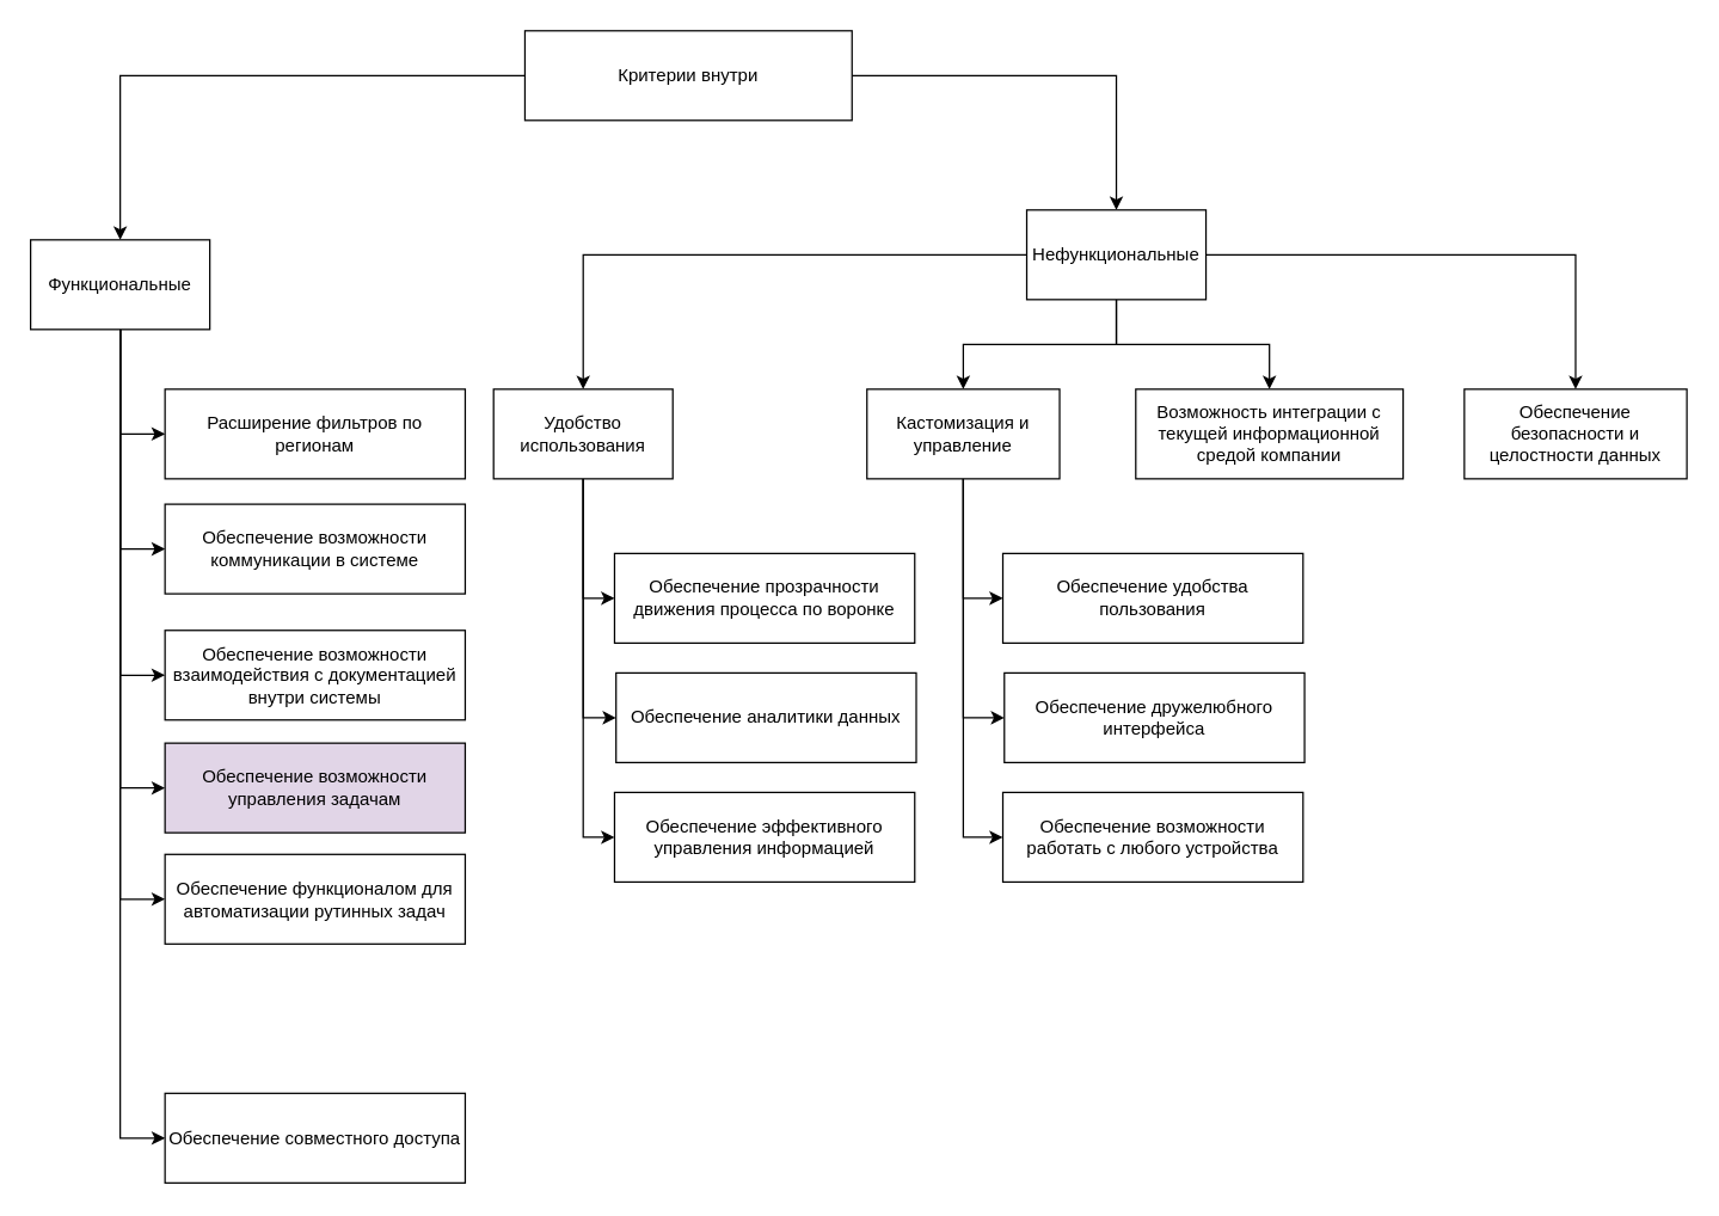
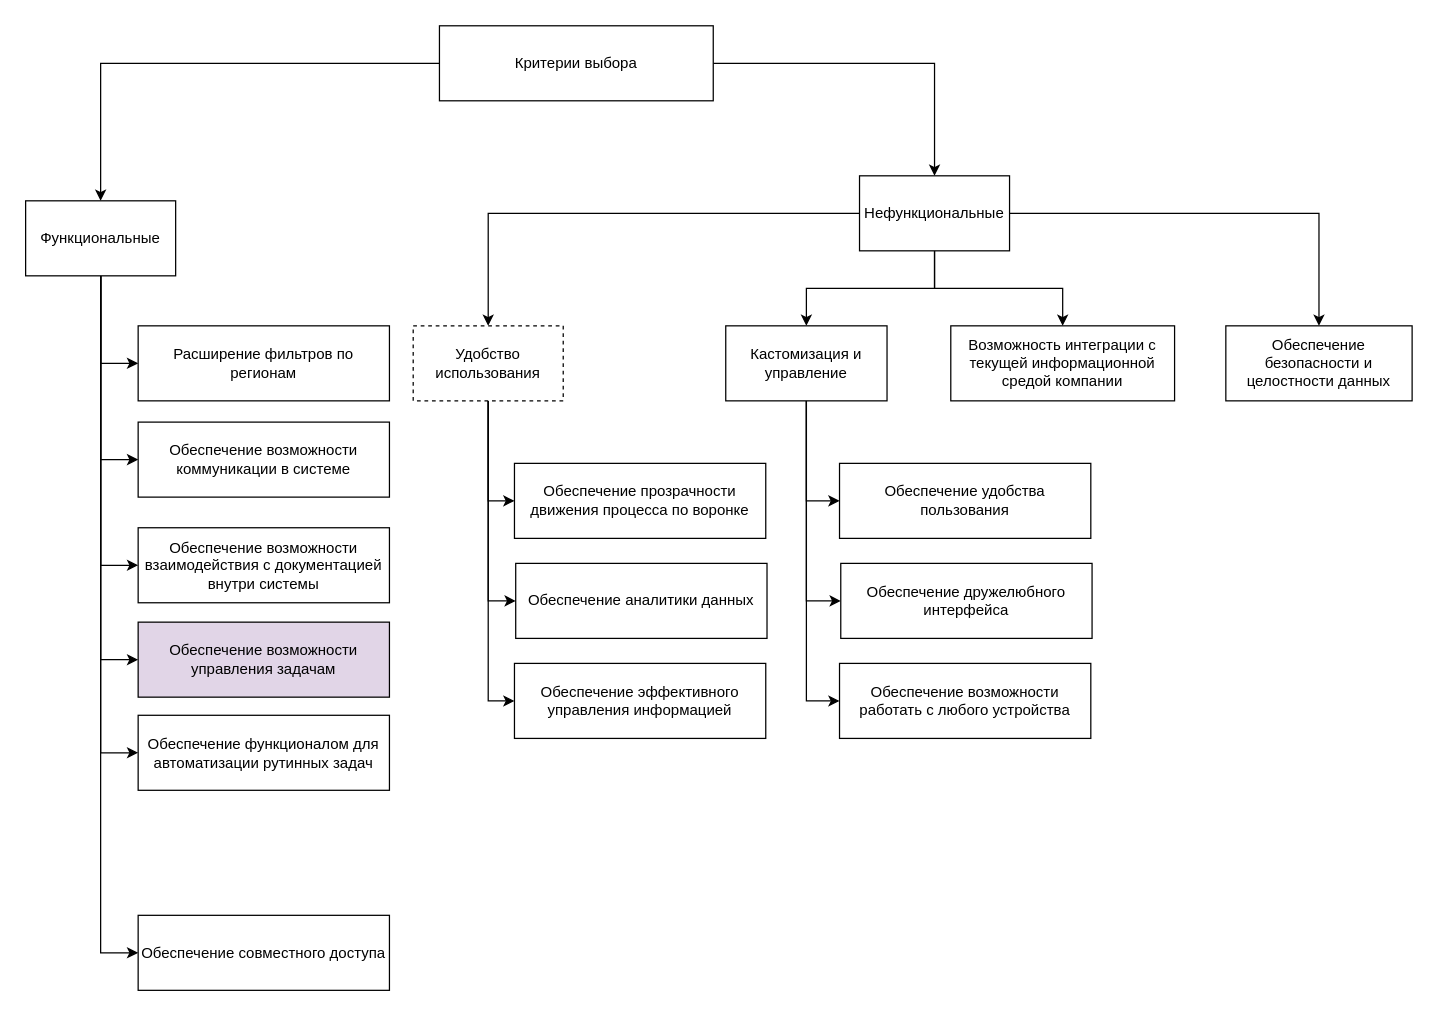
  <mxCell id="0" />
  <mxCell id="1" parent="0" />
  <mxCell id="2" style="edgeStyle=orthogonalEdgeStyle;rounded=0;orthogonalLoop=1;jettySize=auto;html=1;" edge="1" parent="1" source="4" target="11"><mxGeometry relative="1" as="geometry" /></mxCell>
  <mxCell id="3" style="edgeStyle=orthogonalEdgeStyle;rounded=0;orthogonalLoop=1;jettySize=auto;html=1;" edge="1" parent="1" source="4" target="16"><mxGeometry relative="1" as="geometry" /></mxCell>
- <mxCell id="4" value="Критерии внутри" style="rounded=0;whiteSpace=wrap;html=1;" parent="1" vertex="1"><mxGeometry x="351" y="20" width="219" height="60" as="geometry" /></mxCell>
+ <mxCell id="4" value="Критерии выбора" style="rounded=0;whiteSpace=wrap;html=1;" parent="1" vertex="1"><mxGeometry x="351" y="20" width="219" height="60" as="geometry" /></mxCell>
  <mxCell id="5" style="edgeStyle=orthogonalEdgeStyle;rounded=0;orthogonalLoop=1;jettySize=auto;html=1;entryX=0;entryY=0.5;entryDx=0;entryDy=0;" edge="1" parent="1" source="11" target="33"><mxGeometry relative="1" as="geometry" /></mxCell>
  <mxCell id="6" style="edgeStyle=orthogonalEdgeStyle;rounded=0;orthogonalLoop=1;jettySize=auto;html=1;entryX=0;entryY=0.5;entryDx=0;entryDy=0;" edge="1" parent="1" source="11" target="34"><mxGeometry relative="1" as="geometry" /></mxCell>
  <mxCell id="7" style="edgeStyle=orthogonalEdgeStyle;rounded=0;orthogonalLoop=1;jettySize=auto;html=1;entryX=0;entryY=0.5;entryDx=0;entryDy=0;" edge="1" parent="1" source="11" target="35"><mxGeometry relative="1" as="geometry" /></mxCell>
  <mxCell id="8" style="edgeStyle=orthogonalEdgeStyle;rounded=0;orthogonalLoop=1;jettySize=auto;html=1;entryX=0;entryY=0.5;entryDx=0;entryDy=0;" edge="1" parent="1" source="11" target="36"><mxGeometry relative="1" as="geometry" /></mxCell>
  <mxCell id="9" style="edgeStyle=orthogonalEdgeStyle;rounded=0;orthogonalLoop=1;jettySize=auto;html=1;entryX=0;entryY=0.5;entryDx=0;entryDy=0;" edge="1" parent="1" source="11" target="37"><mxGeometry relative="1" as="geometry" /></mxCell>
  <mxCell id="10" style="edgeStyle=orthogonalEdgeStyle;rounded=0;orthogonalLoop=1;jettySize=auto;html=1;entryX=0;entryY=0.5;entryDx=0;entryDy=0;" edge="1" parent="1" source="11" target="38"><mxGeometry relative="1" as="geometry" /></mxCell>
  <mxCell id="11" value="Функциональные" style="rounded=0;whiteSpace=wrap;html=1;" parent="1" vertex="1"><mxGeometry x="20" y="160" width="120" height="60" as="geometry" /></mxCell>
  <mxCell id="12" style="edgeStyle=orthogonalEdgeStyle;rounded=0;orthogonalLoop=1;jettySize=auto;html=1;" edge="1" parent="1" source="16" target="25"><mxGeometry relative="1" as="geometry" /></mxCell>
  <mxCell id="13" style="edgeStyle=orthogonalEdgeStyle;rounded=0;orthogonalLoop=1;jettySize=auto;html=1;" edge="1" parent="1" source="16" target="29"><mxGeometry relative="1" as="geometry" /></mxCell>
  <mxCell id="14" style="edgeStyle=orthogonalEdgeStyle;rounded=0;orthogonalLoop=1;jettySize=auto;html=1;" edge="1" parent="1" source="16" target="20"><mxGeometry relative="1" as="geometry" /></mxCell>
  <mxCell id="15" style="edgeStyle=orthogonalEdgeStyle;rounded=0;orthogonalLoop=1;jettySize=auto;html=1;" edge="1" parent="1" source="16" target="21"><mxGeometry relative="1" as="geometry" /></mxCell>
  <mxCell id="16" value="Нефункциональные" style="rounded=0;whiteSpace=wrap;html=1;" parent="1" vertex="1"><mxGeometry x="687" y="140" width="120" height="60" as="geometry" /></mxCell>
  <mxCell id="17" value="Обеспечение прозрачности движения процесса по воронке" style="rounded=0;whiteSpace=wrap;html=1;" parent="1" vertex="1"><mxGeometry x="411" y="370" width="201" height="60" as="geometry" /></mxCell>
  <mxCell id="18" value="Обеспечение аналитики данных" style="rounded=0;whiteSpace=wrap;html=1;" parent="1" vertex="1"><mxGeometry x="412" y="450" width="201" height="60" as="geometry" /></mxCell>
  <mxCell id="19" value="Обеспечение эффективного управления информацией" style="rounded=0;whiteSpace=wrap;html=1;" parent="1" vertex="1"><mxGeometry x="411" y="530" width="201" height="60" as="geometry" /></mxCell>
  <mxCell id="20" value="Возможность интеграции с текущей информационной средой компании" style="rounded=0;whiteSpace=wrap;html=1;" parent="1" vertex="1"><mxGeometry x="760" y="260" width="179" height="60" as="geometry" /></mxCell>
  <mxCell id="21" value="Обеспечение безопасности и целостности данных" style="rounded=0;whiteSpace=wrap;html=1;" parent="1" vertex="1"><mxGeometry x="980" y="260" width="149" height="60" as="geometry" /></mxCell>
  <mxCell id="22" style="edgeStyle=orthogonalEdgeStyle;rounded=0;orthogonalLoop=1;jettySize=auto;html=1;entryX=0;entryY=0.5;entryDx=0;entryDy=0;" edge="1" parent="1" source="25" target="17"><mxGeometry relative="1" as="geometry" /></mxCell>
  <mxCell id="23" style="edgeStyle=orthogonalEdgeStyle;rounded=0;orthogonalLoop=1;jettySize=auto;html=1;entryX=0;entryY=0.5;entryDx=0;entryDy=0;" edge="1" parent="1" source="25" target="18"><mxGeometry relative="1" as="geometry" /></mxCell>
  <mxCell id="24" style="edgeStyle=orthogonalEdgeStyle;rounded=0;orthogonalLoop=1;jettySize=auto;html=1;entryX=0;entryY=0.5;entryDx=0;entryDy=0;" edge="1" parent="1" source="25" target="19"><mxGeometry relative="1" as="geometry" /></mxCell>
- <mxCell id="25" value="Удобство использования" style="rounded=0;whiteSpace=wrap;html=1;" parent="1" vertex="1"><mxGeometry x="330" y="260" width="120" height="60" as="geometry" /></mxCell>
+ <mxCell id="25" value="Удобство использования" style="rounded=0;whiteSpace=wrap;html=1;dashed=1;" parent="1" vertex="1"><mxGeometry x="330" y="260" width="120" height="60" as="geometry" /></mxCell>
  <mxCell id="26" style="edgeStyle=orthogonalEdgeStyle;rounded=0;orthogonalLoop=1;jettySize=auto;html=1;entryX=0;entryY=0.5;entryDx=0;entryDy=0;" edge="1" parent="1" source="29" target="30"><mxGeometry relative="1" as="geometry" /></mxCell>
  <mxCell id="27" style="edgeStyle=orthogonalEdgeStyle;rounded=0;orthogonalLoop=1;jettySize=auto;html=1;entryX=0;entryY=0.5;entryDx=0;entryDy=0;" edge="1" parent="1" source="29" target="31"><mxGeometry relative="1" as="geometry" /></mxCell>
  <mxCell id="28" style="edgeStyle=orthogonalEdgeStyle;rounded=0;orthogonalLoop=1;jettySize=auto;html=1;entryX=0;entryY=0.5;entryDx=0;entryDy=0;" edge="1" parent="1" source="29" target="32"><mxGeometry relative="1" as="geometry" /></mxCell>
  <mxCell id="29" value="Кастомизация и управление" style="rounded=0;whiteSpace=wrap;html=1;" parent="1" vertex="1"><mxGeometry x="580" y="260" width="129" height="60" as="geometry" /></mxCell>
  <mxCell id="30" value="Обеспечение удобства пользования" style="rounded=0;whiteSpace=wrap;html=1;" vertex="1" parent="1"><mxGeometry x="671" y="370" width="201" height="60" as="geometry" /></mxCell>
  <mxCell id="31" value="Обеспечение дружелюбного интерфейса" style="rounded=0;whiteSpace=wrap;html=1;" vertex="1" parent="1"><mxGeometry x="672" y="450" width="201" height="60" as="geometry" /></mxCell>
  <mxCell id="32" value="Обеспечение возможности работать с любого устройства" style="rounded=0;whiteSpace=wrap;html=1;" vertex="1" parent="1"><mxGeometry x="671" y="530" width="201" height="60" as="geometry" /></mxCell>
  <mxCell id="33" value="Расширение фильтров по регионам" style="rounded=0;whiteSpace=wrap;html=1;" vertex="1" parent="1"><mxGeometry x="110" y="260" width="201" height="60" as="geometry" /></mxCell>
  <mxCell id="34" value="Обеспечение возможности коммуникации в системе" style="rounded=0;whiteSpace=wrap;html=1;" vertex="1" parent="1"><mxGeometry x="110" y="337" width="201" height="60" as="geometry" /></mxCell>
  <mxCell id="35" value="Обеспечение возможности взаимодействия с документацией внутри системы" style="rounded=0;whiteSpace=wrap;html=1;" vertex="1" parent="1"><mxGeometry x="110" y="421.5" width="201" height="60" as="geometry" /></mxCell>
  <mxCell id="36" value="Обеспечение возможности управления задачам" style="rounded=0;whiteSpace=wrap;html=1;fillColor=#e1d5e7;" vertex="1" parent="1"><mxGeometry x="110" y="497" width="201" height="60" as="geometry" /></mxCell>
  <mxCell id="37" value="Обеспечение функционалом для автоматизации рутинных задач" style="rounded=0;whiteSpace=wrap;html=1;" vertex="1" parent="1"><mxGeometry x="110" y="571.5" width="201" height="60" as="geometry" /></mxCell>
  <mxCell id="38" value="Обеспечение совместного доступа" style="rounded=0;whiteSpace=wrap;html=1;" vertex="1" parent="1"><mxGeometry x="110" y="731.5" width="201" height="60" as="geometry" /></mxCell>
